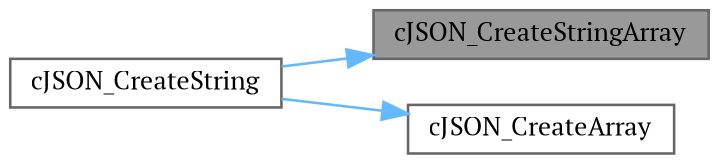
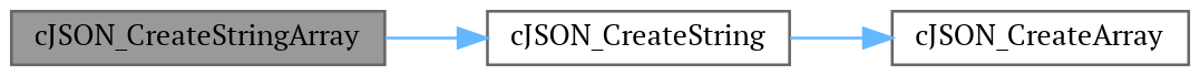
  digraph {
    fontname="PT Serif"
    rankdir=LR
    node [color=grey40 fillcolor=white fontname="PT Serif" fontsize=10 shape=box style=filled]
    edge [color=steelblue1 fontname="PT Serif" fontsize=10 labelfontname=Helvetica labelfontsize=10 style=solid]
    n1 [color=gray40 fillcolor=grey60 fontcolor=black height=0.2 label=cJSON_CreateStringArray width=0.4]
    n2 [height=0.2 label=cJSON_CreateString width=0.4]
    n3 [height=0.2 label=cJSON_CreateArray width=0.4]
-   n2 -> n1
+   n1 -> n2
    n2 -> n3
  }
